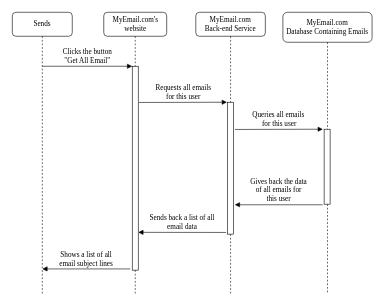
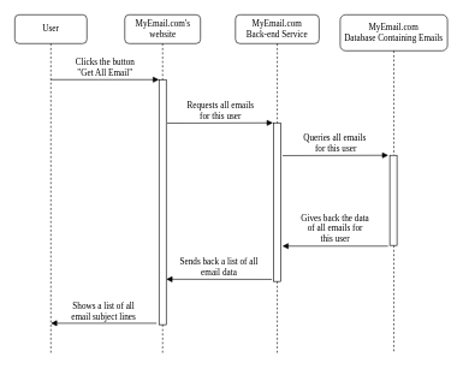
  <mxCell id="0" />
  <mxCell id="1" parent="0" />
  <mxCell id="2" value="MyEmail.com&lt;br&gt;Database Containing Emails" style="shape=umlLifeline;perimeter=lifelinePerimeter;whiteSpace=wrap;html=1;container=1;collapsible=0;recursiveResize=0;outlineConnect=0;rounded=1;shadow=0;comic=0;labelBackgroundColor=none;strokeWidth=1;fontFamily=Verdana;fontSize=12;align=center;size=50;" vertex="1" parent="1"><mxGeometry x="471.25" y="20" width="148.75" height="470" as="geometry" /></mxCell>
  <mxCell id="3" value="MyEmail.com&lt;br&gt;Back-end Service" style="shape=umlLifeline;perimeter=lifelinePerimeter;whiteSpace=wrap;html=1;container=1;collapsible=0;recursiveResize=0;outlineConnect=0;rounded=1;shadow=0;comic=0;labelBackgroundColor=none;strokeWidth=1;fontFamily=Verdana;fontSize=12;align=center;" vertex="1" parent="1"><mxGeometry x="326" y="20" width="116" height="470" as="geometry" /></mxCell>
  <mxCell id="4" value="MyEmail.com's&lt;br&gt;website" style="shape=umlLifeline;perimeter=lifelinePerimeter;whiteSpace=wrap;html=1;container=1;collapsible=0;recursiveResize=0;outlineConnect=0;rounded=1;shadow=0;comic=0;labelBackgroundColor=none;strokeWidth=1;fontFamily=Verdana;fontSize=12;align=center;" vertex="1" parent="1"><mxGeometry x="172.5" y="20" width="105" height="470" as="geometry" /></mxCell>
  <mxCell id="5" value="" style="html=1;points=[];perimeter=orthogonalPerimeter;rounded=0;shadow=0;comic=0;labelBackgroundColor=none;strokeWidth=1;fontFamily=Verdana;fontSize=12;align=center;" vertex="1" parent="1"><mxGeometry x="220" y="110" width="10" height="340" as="geometry" /></mxCell>
- <mxCell id="6" value="Sends" style="shape=umlLifeline;perimeter=lifelinePerimeter;whiteSpace=wrap;html=1;container=1;collapsible=0;recursiveResize=0;outlineConnect=0;rounded=1;shadow=0;comic=0;labelBackgroundColor=none;strokeWidth=1;fontFamily=Verdana;fontSize=12;align=center;" vertex="1" parent="1"><mxGeometry x="20" y="20" width="100" height="470" as="geometry" /></mxCell>
+ <mxCell id="6" value="User" style="shape=umlLifeline;perimeter=lifelinePerimeter;whiteSpace=wrap;html=1;container=1;collapsible=0;recursiveResize=0;outlineConnect=0;rounded=1;shadow=0;comic=0;labelBackgroundColor=none;strokeWidth=1;fontFamily=Verdana;fontSize=12;align=center;" vertex="1" parent="1"><mxGeometry x="20" y="20" width="100" height="470" as="geometry" /></mxCell>
  <mxCell id="7" value="" style="html=1;points=[];perimeter=orthogonalPerimeter;rounded=0;shadow=0;comic=0;labelBackgroundColor=none;strokeWidth=1;fontFamily=Verdana;fontSize=12;align=center;" vertex="1" parent="1"><mxGeometry x="379" y="170" width="10" height="220" as="geometry" /></mxCell>
  <mxCell id="8" value="" style="html=1;points=[];perimeter=orthogonalPerimeter;rounded=0;shadow=0;comic=0;labelBackgroundColor=none;strokeWidth=1;fontFamily=Verdana;fontSize=12;align=center;" vertex="1" parent="1"><mxGeometry x="540" y="215" width="10" height="125" as="geometry" /></mxCell>
  <mxCell id="9" value="Clicks the button &lt;br&gt;&quot;Get All Email&quot;" style="html=1;verticalAlign=bottom;endArrow=block;labelBackgroundColor=none;fontFamily=Verdana;fontSize=12;edgeStyle=elbowEdgeStyle;elbow=horizontal;entryX=0;entryY=0;entryDx=0;entryDy=0;entryPerimeter=0;" edge="1" parent="1" target="5"><mxGeometry relative="1" as="geometry"><mxPoint x="70" y="110" as="sourcePoint" /><mxPoint x="210" y="110" as="targetPoint" /></mxGeometry></mxCell>
  <mxCell id="10" value="Requests all emails&lt;br&gt;for this user" style="html=1;verticalAlign=bottom;endArrow=block;entryX=0;entryY=0;labelBackgroundColor=none;fontFamily=Verdana;fontSize=12;edgeStyle=elbowEdgeStyle;elbow=vertical;exitX=1.238;exitY=0.151;exitDx=0;exitDy=0;exitPerimeter=0;" edge="1" parent="1"><mxGeometry relative="1" as="geometry"><mxPoint x="231.38" y="170.4" as="sourcePoint" /><mxPoint x="378" y="170" as="targetPoint" /></mxGeometry></mxCell>
  <mxCell id="11" value="Queries all emails&amp;nbsp;&lt;br&gt;for this user" style="html=1;verticalAlign=bottom;endArrow=block;entryX=0;entryY=0;labelBackgroundColor=none;fontFamily=Verdana;fontSize=12;edgeStyle=elbowEdgeStyle;elbow=vertical;exitX=1.238;exitY=0.151;exitDx=0;exitDy=0;exitPerimeter=0;" edge="1" parent="1"><mxGeometry relative="1" as="geometry"><mxPoint x="391.38" y="215.4" as="sourcePoint" /><mxPoint x="538" y="215" as="targetPoint" /></mxGeometry></mxCell>
  <mxCell id="12" value="Gives back the data&lt;br&gt;of all emails for &lt;br&gt;this user" style="html=1;verticalAlign=bottom;endArrow=block;entryX=0;entryY=0;labelBackgroundColor=none;fontFamily=Verdana;fontSize=12;edgeStyle=elbowEdgeStyle;elbow=vertical;exitX=1.238;exitY=0.151;exitDx=0;exitDy=0;exitPerimeter=0;" edge="1" parent="1"><mxGeometry x="0.002" relative="1" as="geometry"><mxPoint x="537.62" y="341" as="sourcePoint" /><mxPoint x="391" y="341.4" as="targetPoint" /><mxPoint as="offset" /></mxGeometry></mxCell>
  <mxCell id="13" value="Sends back a list of all&lt;br&gt;email data" style="html=1;verticalAlign=bottom;endArrow=block;entryX=0;entryY=0;labelBackgroundColor=none;fontFamily=Verdana;fontSize=12;edgeStyle=elbowEdgeStyle;elbow=vertical;exitX=1.238;exitY=0.151;exitDx=0;exitDy=0;exitPerimeter=0;" edge="1" parent="1"><mxGeometry x="0.002" relative="1" as="geometry"><mxPoint x="376.62" y="387.17" as="sourcePoint" /><mxPoint x="230" y="387.57" as="targetPoint" /><mxPoint as="offset" /></mxGeometry></mxCell>
  <mxCell id="14" value="Shows a list of all &lt;br&gt;email subject lines" style="html=1;verticalAlign=bottom;endArrow=block;entryX=0;entryY=0;labelBackgroundColor=none;fontFamily=Verdana;fontSize=12;edgeStyle=elbowEdgeStyle;elbow=vertical;exitX=1.238;exitY=0.151;exitDx=0;exitDy=0;exitPerimeter=0;" edge="1" parent="1"><mxGeometry x="0.002" relative="1" as="geometry"><mxPoint x="216.62" y="448" as="sourcePoint" /><mxPoint x="70" y="448.4" as="targetPoint" /><mxPoint as="offset" /></mxGeometry></mxCell>
